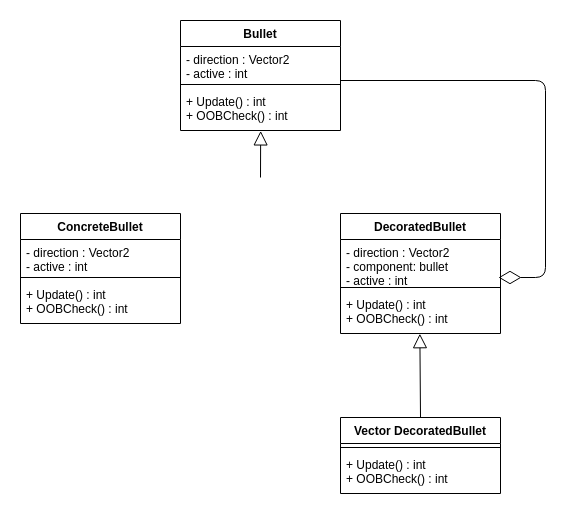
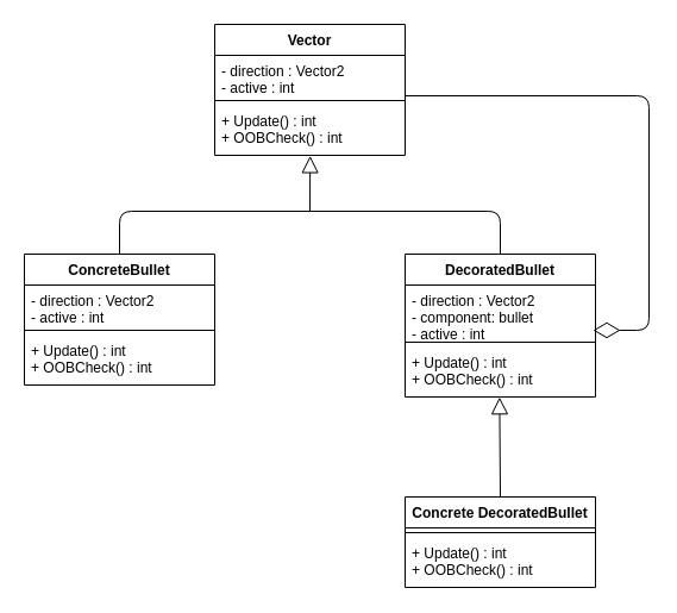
  <mxCell id="0" />
  <mxCell id="1" parent="0" />
- <mxCell id="2" value="Bullet" style="swimlane;fontStyle=1;align=center;verticalAlign=top;childLayout=stackLayout;horizontal=1;startSize=26;horizontalStack=0;resizeParent=1;resizeParentMax=0;resizeLast=0;collapsible=1;marginBottom=0;" vertex="1" parent="1"><mxGeometry x="180" y="20" width="160" height="110" as="geometry" /></mxCell>
+ <mxCell id="2" value="Vector" style="swimlane;fontStyle=1;align=center;verticalAlign=top;childLayout=stackLayout;horizontal=1;startSize=26;horizontalStack=0;resizeParent=1;resizeParentMax=0;resizeLast=0;collapsible=1;marginBottom=0;" vertex="1" parent="1"><mxGeometry x="180" y="20" width="160" height="110" as="geometry" /></mxCell>
  <mxCell id="3" value="- direction : Vector2&#10;- active : int&#10;&#10;" style="text;strokeColor=none;fillColor=none;align=left;verticalAlign=top;spacingLeft=4;spacingRight=4;overflow=hidden;rotatable=0;points=[[0,0.5],[1,0.5]];portConstraint=eastwest;" vertex="1" parent="2"><mxGeometry y="26" width="160" height="34" as="geometry" /></mxCell>
  <mxCell id="4" value="" style="line;strokeWidth=1;fillColor=none;align=left;verticalAlign=middle;spacingTop=-1;spacingLeft=3;spacingRight=3;rotatable=0;labelPosition=right;points=[];portConstraint=eastwest;" vertex="1" parent="2"><mxGeometry y="60" width="160" height="8" as="geometry" /></mxCell>
  <mxCell id="5" value="+ Update() : int&#10;+ OOBCheck() : int&#10;&#10;" style="text;strokeColor=none;fillColor=none;align=left;verticalAlign=top;spacingLeft=4;spacingRight=4;overflow=hidden;rotatable=0;points=[[0,0.5],[1,0.5]];portConstraint=eastwest;" vertex="1" parent="2"><mxGeometry y="68" width="160" height="42" as="geometry" /></mxCell>
  <mxCell id="6" value="ConcreteBullet" style="swimlane;fontStyle=1;align=center;verticalAlign=top;childLayout=stackLayout;horizontal=1;startSize=26;horizontalStack=0;resizeParent=1;resizeParentMax=0;resizeLast=0;collapsible=1;marginBottom=0;" vertex="1" parent="1"><mxGeometry x="20" y="213" width="160" height="110" as="geometry" /></mxCell>
  <mxCell id="7" value="- direction : Vector2&#10;- active : int&#10;&#10;" style="text;strokeColor=none;fillColor=none;align=left;verticalAlign=top;spacingLeft=4;spacingRight=4;overflow=hidden;rotatable=0;points=[[0,0.5],[1,0.5]];portConstraint=eastwest;" vertex="1" parent="6"><mxGeometry y="26" width="160" height="34" as="geometry" /></mxCell>
  <mxCell id="8" value="" style="line;strokeWidth=1;fillColor=none;align=left;verticalAlign=middle;spacingTop=-1;spacingLeft=3;spacingRight=3;rotatable=0;labelPosition=right;points=[];portConstraint=eastwest;" vertex="1" parent="6"><mxGeometry y="60" width="160" height="8" as="geometry" /></mxCell>
  <mxCell id="9" value="+ Update() : int&#10;+ OOBCheck() : int&#10;&#10;" style="text;strokeColor=none;fillColor=none;align=left;verticalAlign=top;spacingLeft=4;spacingRight=4;overflow=hidden;rotatable=0;points=[[0,0.5],[1,0.5]];portConstraint=eastwest;" vertex="1" parent="6"><mxGeometry y="68" width="160" height="42" as="geometry" /></mxCell>
+ <mxCell id="10" value="" style="endArrow=none;html=1;exitX=0.5;exitY=0;exitDx=0;exitDy=0;entryX=0.5;entryY=0;entryDx=0;entryDy=0;" edge="1" parent="1" source="6" target="11"><mxGeometry width="50" height="50" relative="1" as="geometry"><mxPoint x="160" y="158" as="sourcePoint" /><mxPoint x="360" y="158" as="targetPoint" /><Array as="points"><mxPoint x="100" y="177" /><mxPoint x="420" y="177" /></Array></mxGeometry></mxCell>
  <mxCell id="11" value="DecoratedBullet" style="swimlane;fontStyle=1;align=center;verticalAlign=top;childLayout=stackLayout;horizontal=1;startSize=26;horizontalStack=0;resizeParent=1;resizeParentMax=0;resizeLast=0;collapsible=1;marginBottom=0;" vertex="1" parent="1"><mxGeometry x="340" y="213" width="160" height="120" as="geometry" /></mxCell>
  <mxCell id="12" value="- direction : Vector2&#10;- component: bullet&#10;- active : int&#10;&#10;" style="text;strokeColor=none;fillColor=none;align=left;verticalAlign=top;spacingLeft=4;spacingRight=4;overflow=hidden;rotatable=0;points=[[0,0.5],[1,0.5]];portConstraint=eastwest;" vertex="1" parent="11"><mxGeometry y="26" width="160" height="44" as="geometry" /></mxCell>
  <mxCell id="13" value="" style="line;strokeWidth=1;fillColor=none;align=left;verticalAlign=middle;spacingTop=-1;spacingLeft=3;spacingRight=3;rotatable=0;labelPosition=right;points=[];portConstraint=eastwest;" vertex="1" parent="11"><mxGeometry y="70" width="160" height="8" as="geometry" /></mxCell>
  <mxCell id="14" value="+ Update() : int&#10;+ OOBCheck() : int&#10;&#10;" style="text;strokeColor=none;fillColor=none;align=left;verticalAlign=top;spacingLeft=4;spacingRight=4;overflow=hidden;rotatable=0;points=[[0,0.5],[1,0.5]];portConstraint=eastwest;" vertex="1" parent="11"><mxGeometry y="78" width="160" height="42" as="geometry" /></mxCell>
  <mxCell id="15" value="" style="endArrow=block;html=1;entryX=0.501;entryY=1.01;entryDx=0;entryDy=0;entryPerimeter=0;endFill=0;endSize=12;" edge="1" parent="1" target="5"><mxGeometry width="50" height="50" relative="1" as="geometry"><mxPoint x="260" y="177" as="sourcePoint" /><mxPoint x="75" y="347" as="targetPoint" /></mxGeometry></mxCell>
  <mxCell id="16" value="" style="endArrow=none;html=1;entryX=1.001;entryY=1;entryDx=0;entryDy=0;entryPerimeter=0;startArrow=diamondThin;startFill=0;startSize=20;" edge="1" parent="1" target="3"><mxGeometry width="50" height="50" relative="1" as="geometry"><mxPoint x="498" y="277" as="sourcePoint" /><mxPoint x="545" y="57" as="targetPoint" /><Array as="points"><mxPoint x="545" y="277" /><mxPoint x="545" y="80" /></Array></mxGeometry></mxCell>
- <mxCell id="17" value="Vector DecoratedBullet" style="swimlane;fontStyle=1;align=center;verticalAlign=top;childLayout=stackLayout;horizontal=1;startSize=26;horizontalStack=0;resizeParent=1;resizeParentMax=0;resizeLast=0;collapsible=1;marginBottom=0;" vertex="1" parent="1"><mxGeometry x="340" y="417" width="160" height="76" as="geometry" /></mxCell>
+ <mxCell id="17" value="Concrete DecoratedBullet" style="swimlane;fontStyle=1;align=center;verticalAlign=top;childLayout=stackLayout;horizontal=1;startSize=26;horizontalStack=0;resizeParent=1;resizeParentMax=0;resizeLast=0;collapsible=1;marginBottom=0;" vertex="1" parent="1"><mxGeometry x="340" y="417" width="160" height="76" as="geometry" /></mxCell>
  <mxCell id="18" value="" style="line;strokeWidth=1;fillColor=none;align=left;verticalAlign=middle;spacingTop=-1;spacingLeft=3;spacingRight=3;rotatable=0;labelPosition=right;points=[];portConstraint=eastwest;" vertex="1" parent="17"><mxGeometry y="26" width="160" height="8" as="geometry" /></mxCell>
  <mxCell id="19" value="+ Update() : int&#10;+ OOBCheck() : int&#10;&#10;" style="text;strokeColor=none;fillColor=none;align=left;verticalAlign=top;spacingLeft=4;spacingRight=4;overflow=hidden;rotatable=0;points=[[0,0.5],[1,0.5]];portConstraint=eastwest;" vertex="1" parent="17"><mxGeometry y="34" width="160" height="42" as="geometry" /></mxCell>
  <mxCell id="20" value="" style="endArrow=block;html=1;exitX=0.5;exitY=0;exitDx=0;exitDy=0;entryX=0.496;entryY=1.005;entryDx=0;entryDy=0;entryPerimeter=0;endFill=0;endSize=12;" edge="1" parent="1" source="17" target="14"><mxGeometry width="50" height="50" relative="1" as="geometry"><mxPoint x="25" y="597" as="sourcePoint" /><mxPoint x="75" y="547" as="targetPoint" /></mxGeometry></mxCell>
